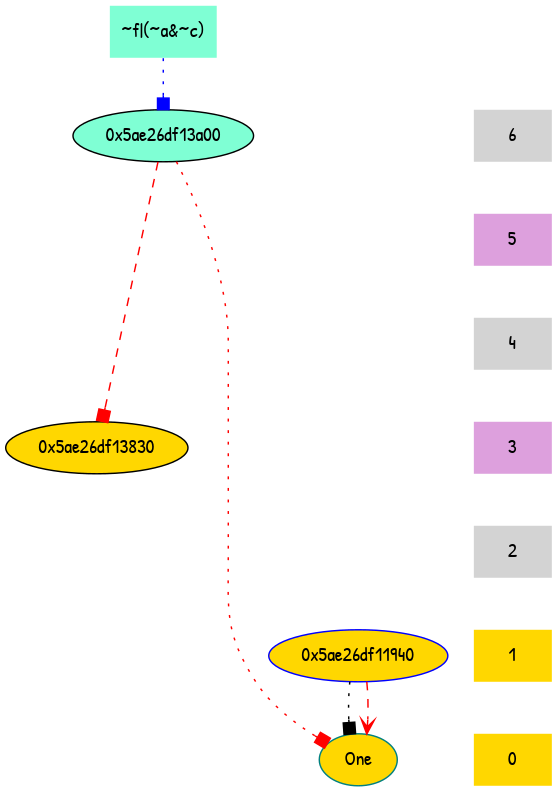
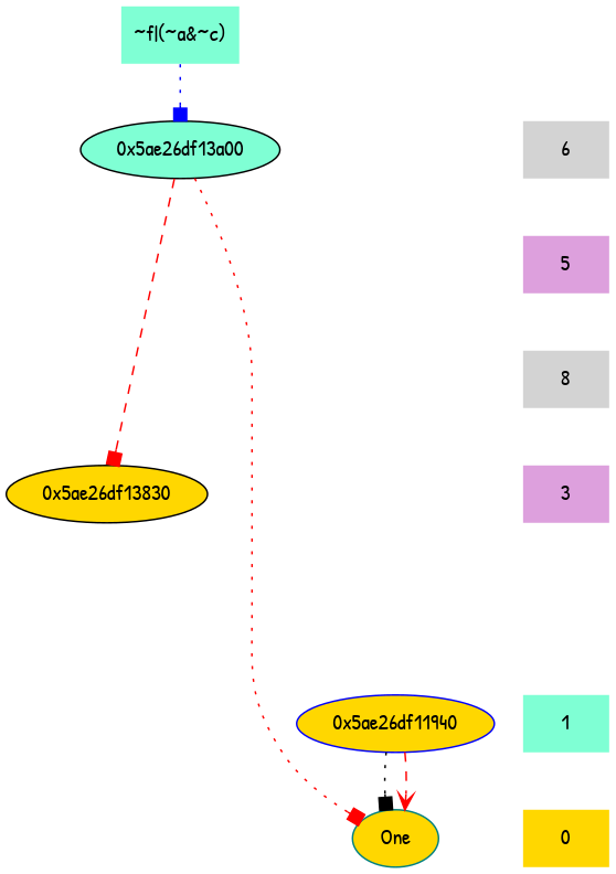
  digraph {
    fontname="Patrick Hand"
    node [color=blue fillcolor=gold fontname="Patrick Hand" shape=plaintext style=filled]
    edge [fontname="Patrick Hand" style=invis]
    "~f|(~a&~c)" [fillcolor=aquamarine]
    6 [color=black fillcolor=lightgrey]
    "0x5ae26df13a00" [color=black fillcolor=aquamarine shape=ellipse]
    3 [color=black fillcolor=plum]
    "0x5ae26df13830" [color=black shape=ellipse]
-   1 [color=teal]
+   1 [color=teal fillcolor=aquamarine]
    "0x5ae26df11940" [shape=ellipse]
    0 [color=teal]
    One [color=teal shape=ellipse]
    5 [fillcolor=plum]
-   2 [fillcolor=lightgrey]
-   4 [fillcolor=lightgrey]
+   4 [fillcolor=lightgrey label=8]
    subgraph sub_1 {
      rank=source
      "~f|(~a&~c)"
    }
    subgraph sub_2 {
      rank=same
      6
      "0x5ae26df13a00"
    }
    subgraph sub_3 {
      rank=same
      3
      "0x5ae26df13830"
    }
    subgraph sub_4 {
      rank=same
      1
      "0x5ae26df11940"
    }
    subgraph sub_5 {
      rank=same
      0
      One
    }
    "~f|(~a&~c)" -> "0x5ae26df13a00" [arrowhead=box color=blue style=dotted]
    6 -> 5
    "0x5ae26df13a00" -> "0x5ae26df13830" [arrowhead=box color=red style=dashed]
    "0x5ae26df13a00" -> One [arrowhead=box color=red style=dotted]
-   3 -> 2
    1 -> 0
    "0x5ae26df11940" -> One [arrowhead=box style=dotted]
    "0x5ae26df11940" -> One [arrowhead=vee color=red style=dashed]
    5 -> 4
-   2 -> 1
    4 -> 3
  }
